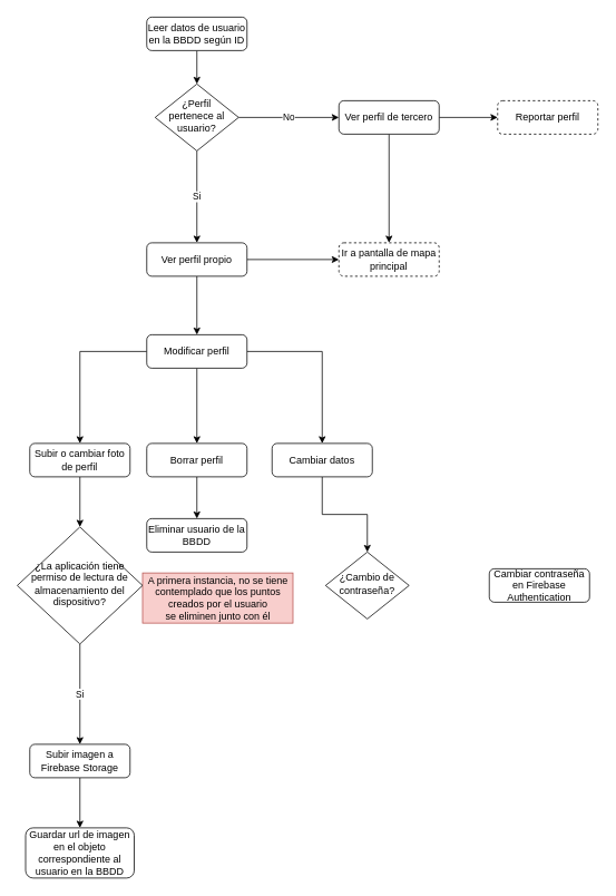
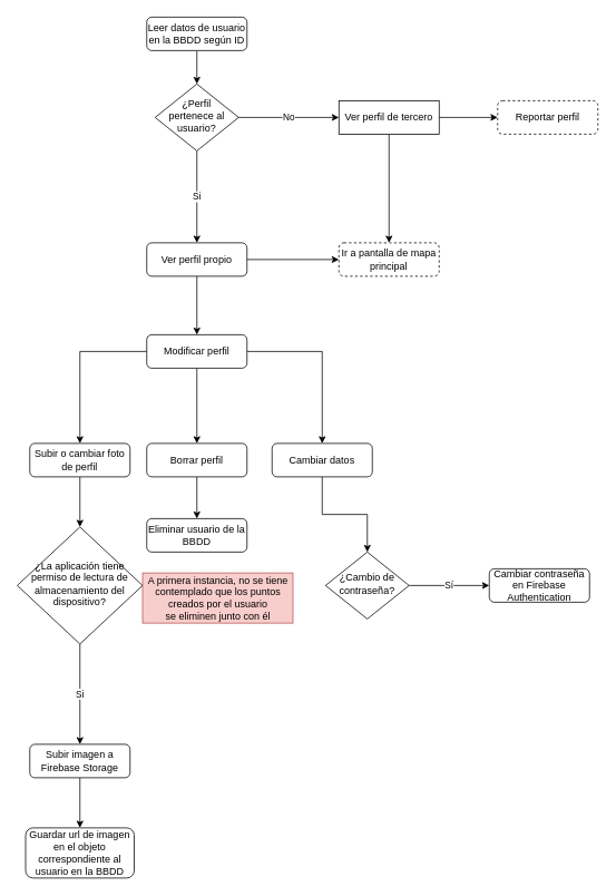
  <mxCell id="0" />
  <mxCell id="1" parent="0" />
  <mxCell id="2" value="No" style="edgeStyle=orthogonalEdgeStyle;rounded=0;orthogonalLoop=1;jettySize=auto;html=1;" edge="1" parent="1" source="4" target="7"><mxGeometry relative="1" as="geometry"><mxPoint x="395" y="140" as="targetPoint" /></mxGeometry></mxCell>
  <mxCell id="3" value="Si" style="edgeStyle=orthogonalEdgeStyle;rounded=0;orthogonalLoop=1;jettySize=auto;html=1;" edge="1" parent="1" source="4" target="11"><mxGeometry relative="1" as="geometry" /></mxCell>
  <mxCell id="4" value="¿Perfil pertenece al usuario?" style="rhombus;whiteSpace=wrap;html=1;shadow=0;fontFamily=Helvetica;fontSize=12;align=center;strokeWidth=1;spacing=6;spacingTop=-4;" vertex="1" parent="1"><mxGeometry x="185" y="100" width="100" height="80" as="geometry" /></mxCell>
  <mxCell id="5" style="edgeStyle=orthogonalEdgeStyle;rounded=0;orthogonalLoop=1;jettySize=auto;html=1;entryX=0;entryY=0.5;entryDx=0;entryDy=0;" edge="1" parent="1" source="7" target="8"><mxGeometry relative="1" as="geometry" /></mxCell>
  <mxCell id="6" style="edgeStyle=orthogonalEdgeStyle;rounded=0;orthogonalLoop=1;jettySize=auto;html=1;" edge="1" parent="1" source="7" target="25"><mxGeometry relative="1" as="geometry" /></mxCell>
- <mxCell id="7" value="Ver perfil de tercero&lt;br&gt;" style="rounded=1;whiteSpace=wrap;html=1;fontSize=12;glass=0;strokeWidth=1;shadow=0;" vertex="1" parent="1"><mxGeometry x="405" y="120" width="120" height="40" as="geometry" /></mxCell>
+ <mxCell id="7" value="Ver perfil de tercero&lt;br&gt;" style="whiteSpace=wrap;html=1;fontSize=12;glass=0;strokeWidth=1;shadow=0;rounded=0;" vertex="1" parent="1"><mxGeometry x="405" y="120" width="120" height="40" as="geometry" /></mxCell>
  <mxCell id="8" value="Reportar perfil" style="rounded=1;whiteSpace=wrap;html=1;fontSize=12;glass=0;strokeWidth=1;shadow=0;dashed=1;" vertex="1" parent="1"><mxGeometry x="595" y="120" width="120" height="40" as="geometry" /></mxCell>
  <mxCell id="9" style="edgeStyle=orthogonalEdgeStyle;rounded=0;orthogonalLoop=1;jettySize=auto;html=1;" edge="1" parent="1" source="11" target="15"><mxGeometry relative="1" as="geometry" /></mxCell>
  <mxCell id="10" style="edgeStyle=orthogonalEdgeStyle;rounded=0;orthogonalLoop=1;jettySize=auto;html=1;" edge="1" parent="1" source="11" target="25"><mxGeometry relative="1" as="geometry" /></mxCell>
  <mxCell id="11" value="Ver perfil propio" style="rounded=1;whiteSpace=wrap;html=1;fontSize=12;glass=0;strokeWidth=1;shadow=0;" vertex="1" parent="1"><mxGeometry x="175" y="290" width="120" height="40" as="geometry" /></mxCell>
  <mxCell id="12" style="edgeStyle=orthogonalEdgeStyle;rounded=0;orthogonalLoop=1;jettySize=auto;html=1;" edge="1" parent="1" source="15" target="17"><mxGeometry relative="1" as="geometry"><mxPoint x="415" y="530" as="targetPoint" /></mxGeometry></mxCell>
  <mxCell id="13" style="edgeStyle=orthogonalEdgeStyle;rounded=0;orthogonalLoop=1;jettySize=auto;html=1;entryX=0.5;entryY=0;entryDx=0;entryDy=0;" edge="1" parent="1" source="15" target="19"><mxGeometry relative="1" as="geometry" /></mxCell>
  <mxCell id="14" style="edgeStyle=orthogonalEdgeStyle;rounded=0;orthogonalLoop=1;jettySize=auto;html=1;" edge="1" parent="1" source="15" target="23"><mxGeometry relative="1" as="geometry" /></mxCell>
  <mxCell id="15" value="Modificar perfil" style="rounded=1;whiteSpace=wrap;html=1;fontSize=12;glass=0;strokeWidth=1;shadow=0;" vertex="1" parent="1"><mxGeometry x="175" y="400" width="120" height="40" as="geometry" /></mxCell>
  <mxCell id="16" style="edgeStyle=orthogonalEdgeStyle;rounded=0;orthogonalLoop=1;jettySize=auto;html=1;" edge="1" parent="1" source="17" target="33"><mxGeometry relative="1" as="geometry"><mxPoint x="449" y="660" as="targetPoint" /></mxGeometry></mxCell>
  <mxCell id="17" value="Cambiar datos" style="rounded=1;whiteSpace=wrap;html=1;fontSize=12;glass=0;strokeWidth=1;shadow=0;" vertex="1" parent="1"><mxGeometry x="325" y="530" width="120" height="40" as="geometry" /></mxCell>
  <mxCell id="18" style="edgeStyle=orthogonalEdgeStyle;rounded=0;orthogonalLoop=1;jettySize=auto;html=1;" edge="1" parent="1" source="19" target="27"><mxGeometry relative="1" as="geometry" /></mxCell>
  <mxCell id="19" value="Subir o cambiar foto de perfil" style="rounded=1;whiteSpace=wrap;html=1;fontSize=12;glass=0;strokeWidth=1;shadow=0;" vertex="1" parent="1"><mxGeometry x="35" y="530" width="120" height="40" as="geometry" /></mxCell>
  <mxCell id="20" style="edgeStyle=orthogonalEdgeStyle;rounded=0;orthogonalLoop=1;jettySize=auto;html=1;" edge="1" parent="1" source="21" target="4"><mxGeometry relative="1" as="geometry" /></mxCell>
  <mxCell id="21" value="Leer datos de usuario en la BBDD según ID" style="rounded=1;whiteSpace=wrap;html=1;fontSize=12;glass=0;strokeWidth=1;shadow=0;" vertex="1" parent="1"><mxGeometry x="175" y="20" width="120" height="40" as="geometry" /></mxCell>
  <mxCell id="22" style="edgeStyle=orthogonalEdgeStyle;rounded=0;orthogonalLoop=1;jettySize=auto;html=1;exitX=0.5;exitY=1;exitDx=0;exitDy=0;entryX=0.5;entryY=0;entryDx=0;entryDy=0;" edge="1" parent="1" source="23" target="31"><mxGeometry relative="1" as="geometry" /></mxCell>
  <mxCell id="23" value="Borrar perfil" style="rounded=1;whiteSpace=wrap;html=1;fontSize=12;glass=0;strokeWidth=1;shadow=0;" vertex="1" parent="1"><mxGeometry x="175" y="530" width="120" height="40" as="geometry" /></mxCell>
  <mxCell id="24" value="A primera instancia, no se tiene &lt;br&gt;contemplado que los puntos &lt;br&gt;creados por el usuario &lt;br&gt;se eliminen junto con él" style="text;html=1;align=center;verticalAlign=middle;resizable=0;points=[];autosize=1;strokeColor=#b85450;fillColor=#f8cecc;" vertex="1" parent="1"><mxGeometry x="170" y="685" width="180" height="60" as="geometry" /></mxCell>
  <mxCell id="25" value="Ir a pantalla de mapa principal" style="rounded=1;whiteSpace=wrap;html=1;fontSize=12;glass=0;strokeWidth=1;shadow=0;dashed=1;" vertex="1" parent="1"><mxGeometry x="405" y="290" width="120" height="40" as="geometry" /></mxCell>
  <mxCell id="26" value="Si" style="edgeStyle=orthogonalEdgeStyle;rounded=0;orthogonalLoop=1;jettySize=auto;html=1;" edge="1" parent="1" source="27" target="29"><mxGeometry relative="1" as="geometry"><mxPoint x="95" y="870" as="targetPoint" /></mxGeometry></mxCell>
  <mxCell id="27" value="¿La aplicación tiene permiso de lectura de almacenamiento del dispositivo?" style="rhombus;whiteSpace=wrap;html=1;shadow=0;fontFamily=Helvetica;fontSize=12;align=center;strokeWidth=1;spacing=6;spacingTop=-4;" vertex="1" parent="1"><mxGeometry x="20" y="630" width="150" height="140" as="geometry" /></mxCell>
  <mxCell id="28" style="edgeStyle=orthogonalEdgeStyle;rounded=0;orthogonalLoop=1;jettySize=auto;html=1;" edge="1" parent="1" source="29" target="30"><mxGeometry relative="1" as="geometry" /></mxCell>
  <mxCell id="29" value="Subir imagen a Firebase Storage" style="rounded=1;whiteSpace=wrap;html=1;fontSize=12;glass=0;strokeWidth=1;shadow=0;" vertex="1" parent="1"><mxGeometry x="35" y="890" width="120" height="40" as="geometry" /></mxCell>
  <mxCell id="30" value="Guardar url de imagen en el objeto correspondiente al usuario en la BBDD" style="rounded=1;whiteSpace=wrap;html=1;fontSize=12;glass=0;strokeWidth=1;shadow=0;" vertex="1" parent="1"><mxGeometry x="30" y="990" width="130" height="60" as="geometry" /></mxCell>
  <mxCell id="31" value="Eliminar usuario de la BBDD" style="rounded=1;whiteSpace=wrap;html=1;fontSize=12;glass=0;strokeWidth=1;shadow=0;" vertex="1" parent="1"><mxGeometry x="175" y="620" width="120" height="40" as="geometry" /></mxCell>
+ <mxCell id="32" value="Sí" style="edgeStyle=orthogonalEdgeStyle;rounded=0;orthogonalLoop=1;jettySize=auto;html=1;entryX=0;entryY=0.5;entryDx=0;entryDy=0;" edge="1" parent="1" source="33" target="34"><mxGeometry relative="1" as="geometry" /></mxCell>
  <mxCell id="33" value="¿Cambio de contraseña?" style="rhombus;whiteSpace=wrap;html=1;shadow=0;fontFamily=Helvetica;fontSize=12;align=center;strokeWidth=1;spacing=6;spacingTop=-4;" vertex="1" parent="1"><mxGeometry x="389" y="660" width="100" height="80" as="geometry" /></mxCell>
  <mxCell id="34" value="Cambiar contraseña en Firebase Authentication" style="rounded=1;whiteSpace=wrap;html=1;fontSize=12;glass=0;strokeWidth=1;shadow=0;" vertex="1" parent="1"><mxGeometry x="585" y="680" width="120" height="40" as="geometry" /></mxCell>
